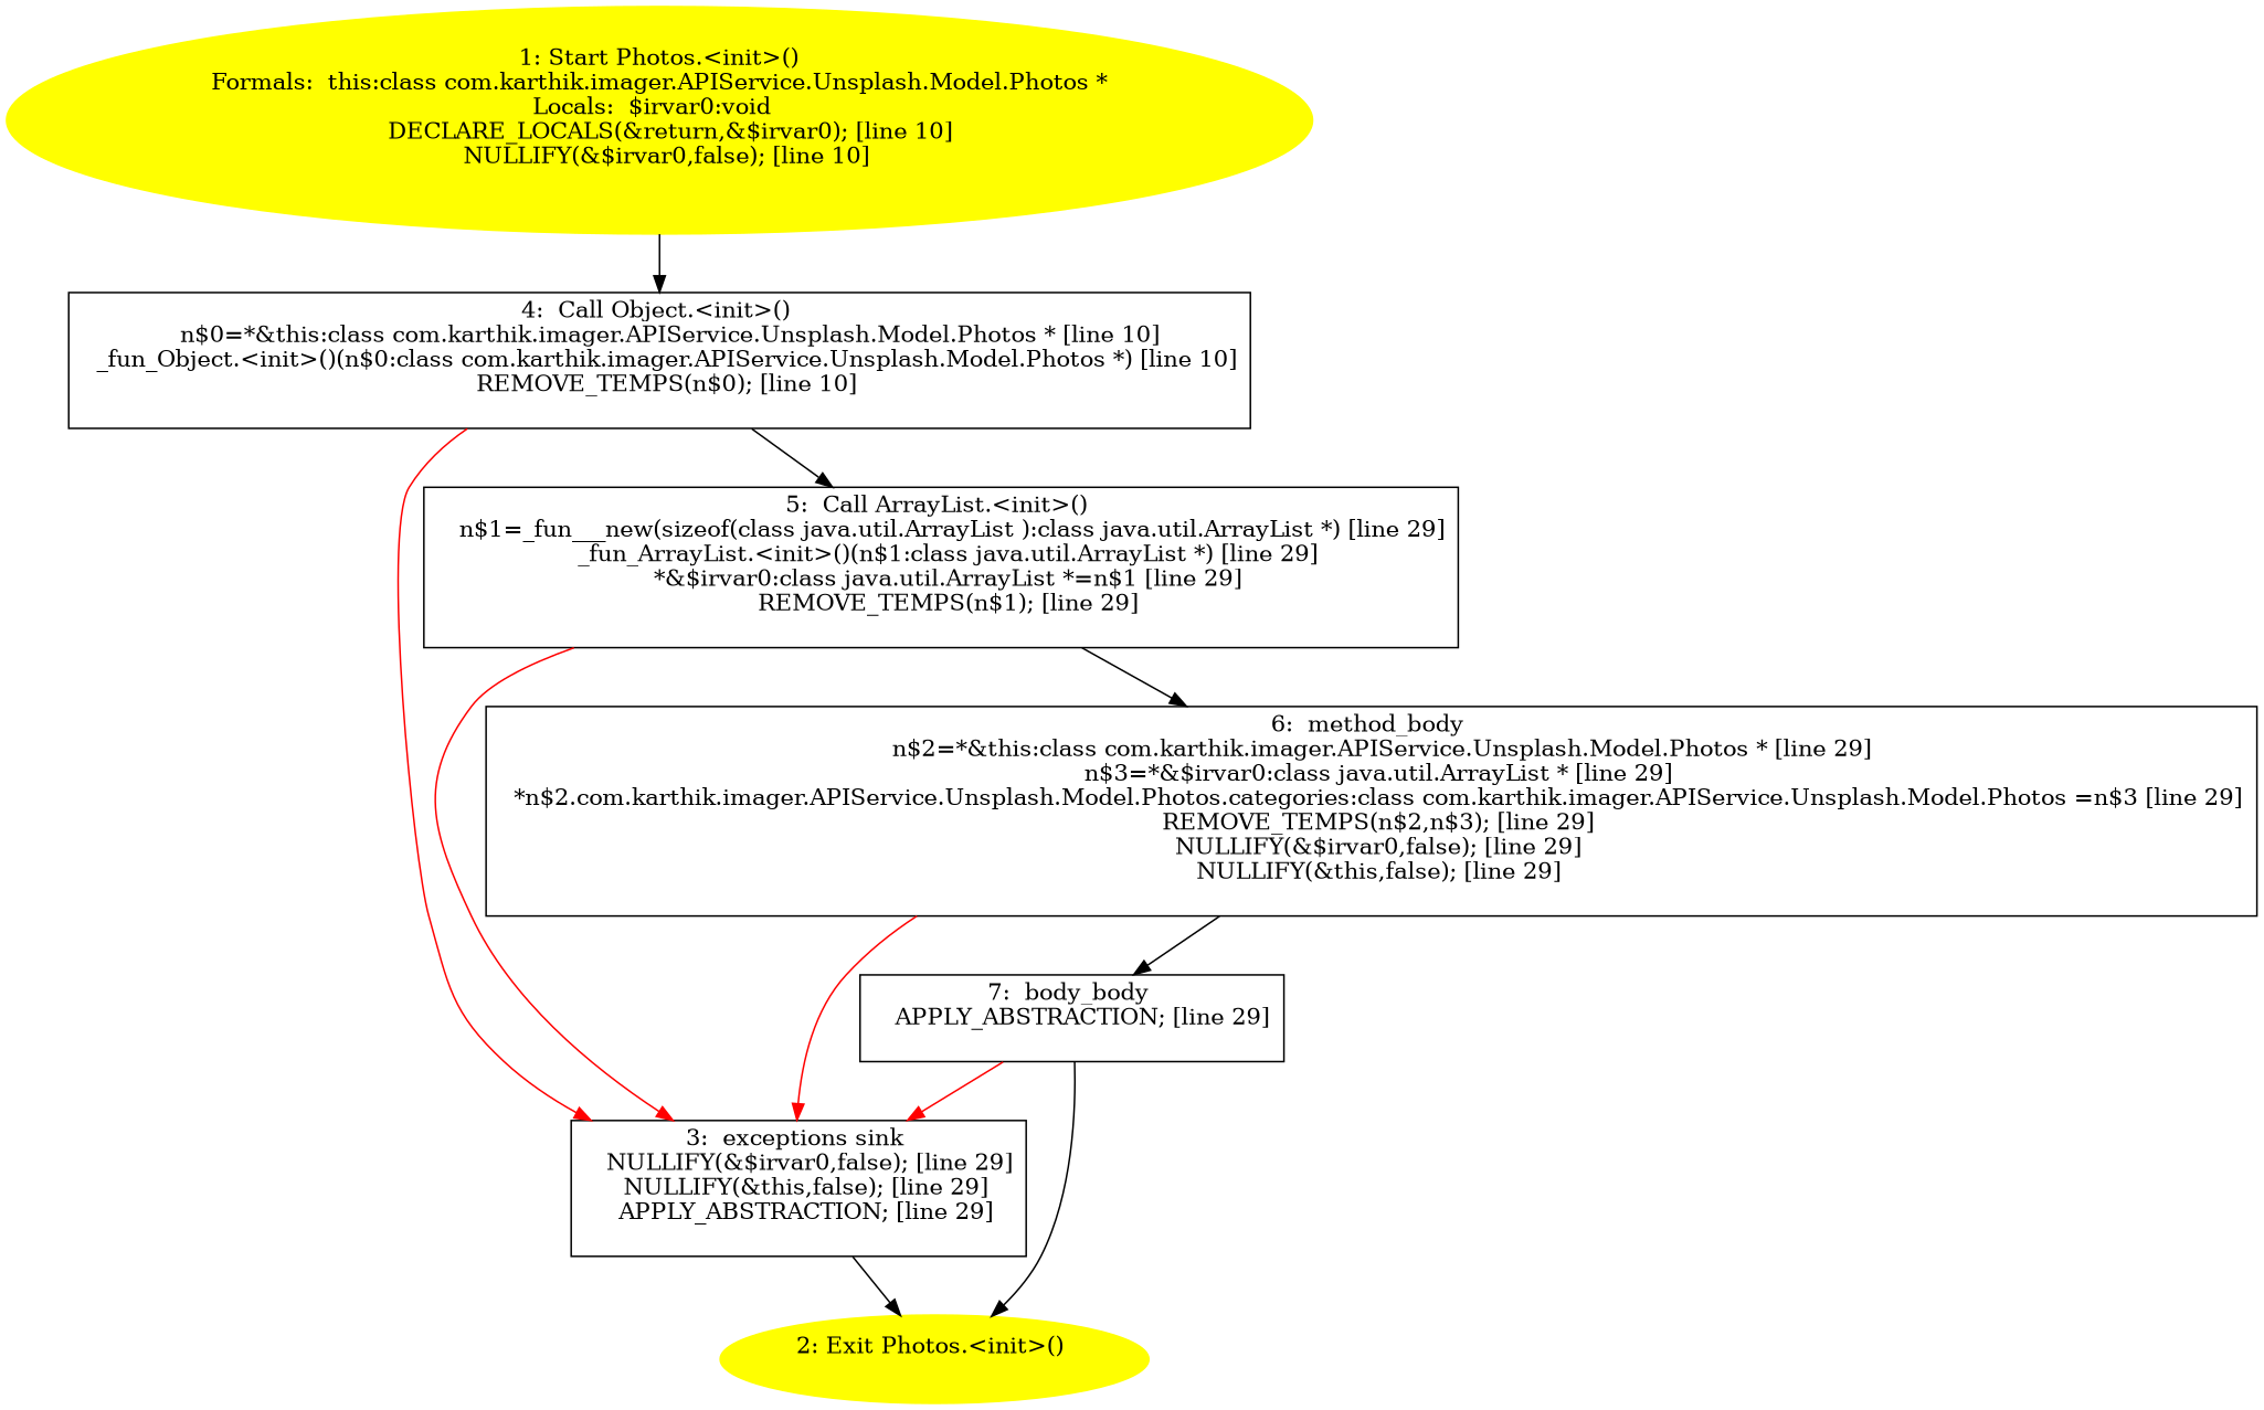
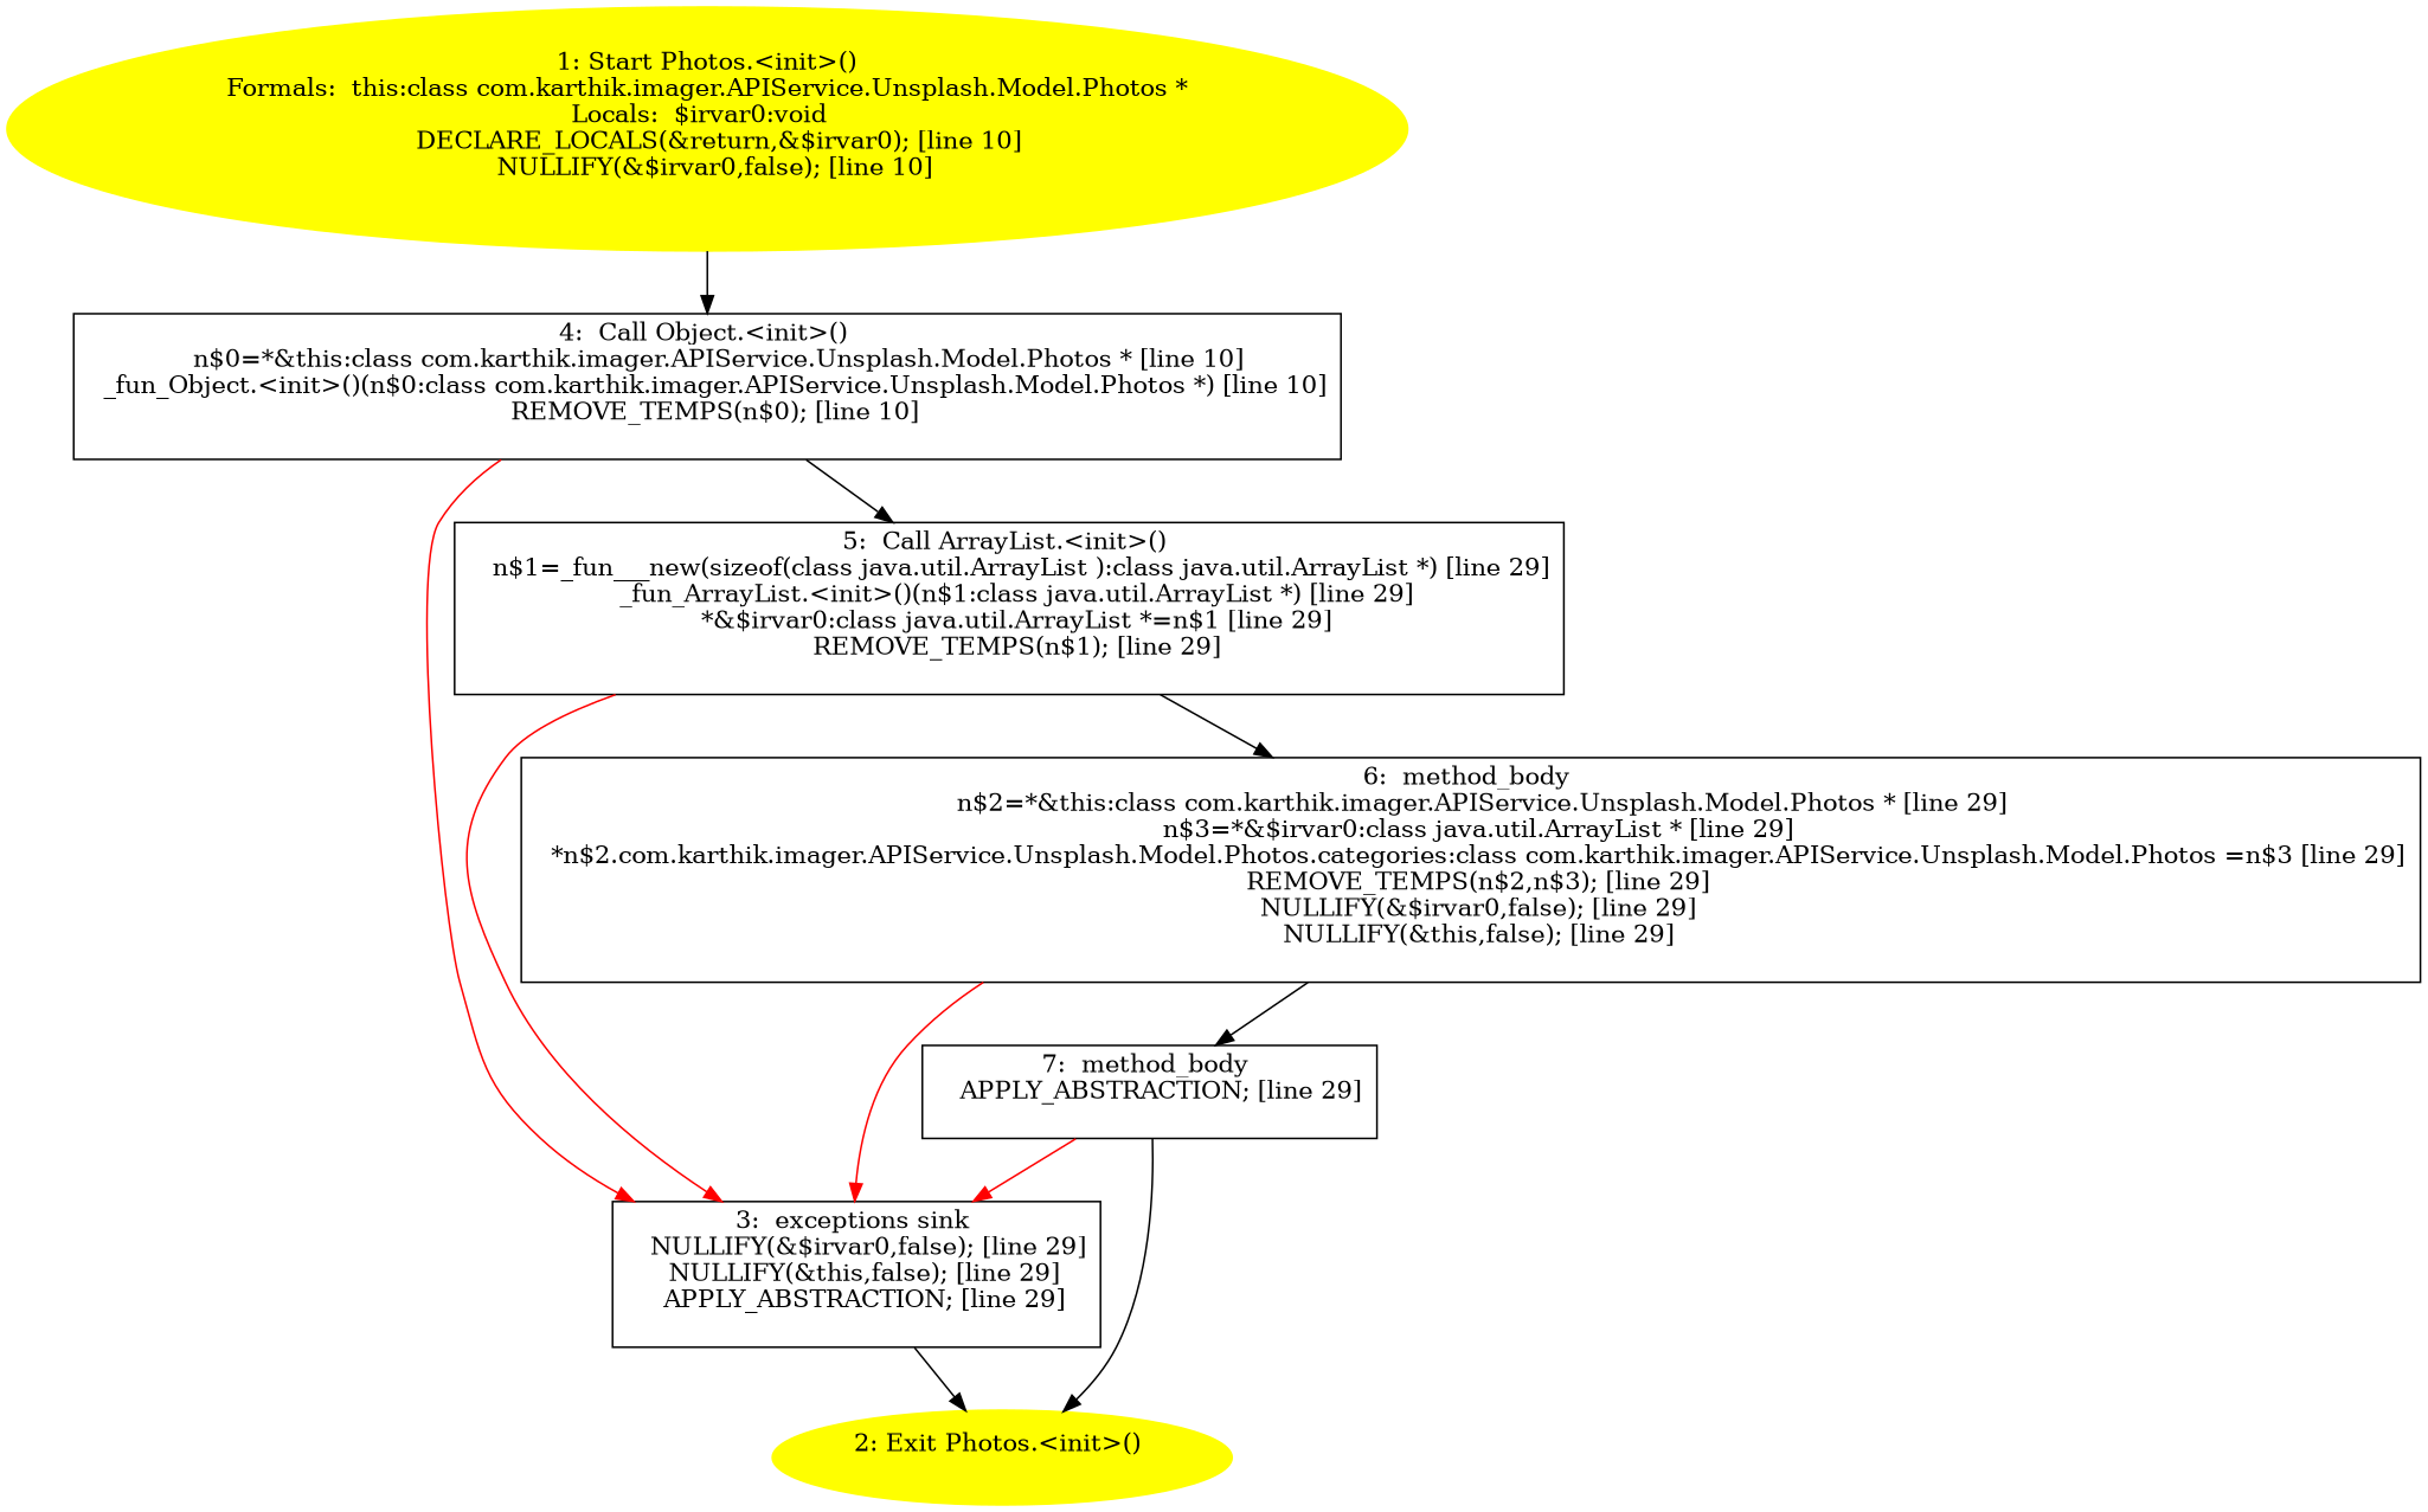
  digraph {
    fontname="DejaVu Serif"
    node [shape=box fontname="DejaVu Serif"]
    edge [fontname="DejaVu Serif"]
-   n1 [label="7:  body_body \n   APPLY_ABSTRACTION; [line 29]\n "]
+   n1 [label="7:  method_body \n   APPLY_ABSTRACTION; [line 29]\n "]
    n2 [color=yellow label="2: Exit Photos.<init>() \n  " style=filled shape=""]
    n3 [label="3:  exceptions sink \n   NULLIFY(&$irvar0,false); [line 29]\n  NULLIFY(&this,false); [line 29]\n  APPLY_ABSTRACTION; [line 29]\n "]
    n4 [label="6:  method_body \n   n$2=*&this:class com.karthik.imager.APIService.Unsplash.Model.Photos * [line 29]\n  n$3=*&$irvar0:class java.util.ArrayList * [line 29]\n  *n$2.com.karthik.imager.APIService.Unsplash.Model.Photos.categories:class com.karthik.imager.APIService.Unsplash.Model.Photos =n$3 [line 29]\n  REMOVE_TEMPS(n$2,n$3); [line 29]\n  NULLIFY(&$irvar0,false); [line 29]\n  NULLIFY(&this,false); [line 29]\n "]
    n5 [label="5:  Call ArrayList.<init>() \n   n$1=_fun___new(sizeof(class java.util.ArrayList ):class java.util.ArrayList *) [line 29]\n  _fun_ArrayList.<init>()(n$1:class java.util.ArrayList *) [line 29]\n  *&$irvar0:class java.util.ArrayList *=n$1 [line 29]\n  REMOVE_TEMPS(n$1); [line 29]\n "]
    n6 [label="4:  Call Object.<init>() \n   n$0=*&this:class com.karthik.imager.APIService.Unsplash.Model.Photos * [line 10]\n  _fun_Object.<init>()(n$0:class com.karthik.imager.APIService.Unsplash.Model.Photos *) [line 10]\n  REMOVE_TEMPS(n$0); [line 10]\n "]
    n7 [color=yellow label="1: Start Photos.<init>()\nFormals:  this:class com.karthik.imager.APIService.Unsplash.Model.Photos *\nLocals:  $irvar0:void  \n   DECLARE_LOCALS(&return,&$irvar0); [line 10]\n  NULLIFY(&$irvar0,false); [line 10]\n " style=filled shape=""]
    n1 -> n2
    n1 -> n3 [color=red]
    n3 -> n2
    n4 -> n1
    n4 -> n3 [color=red]
    n5 -> n3 [color=red]
    n5 -> n4
    n6 -> n3 [color=red]
    n6 -> n5
    n7 -> n6
  }
